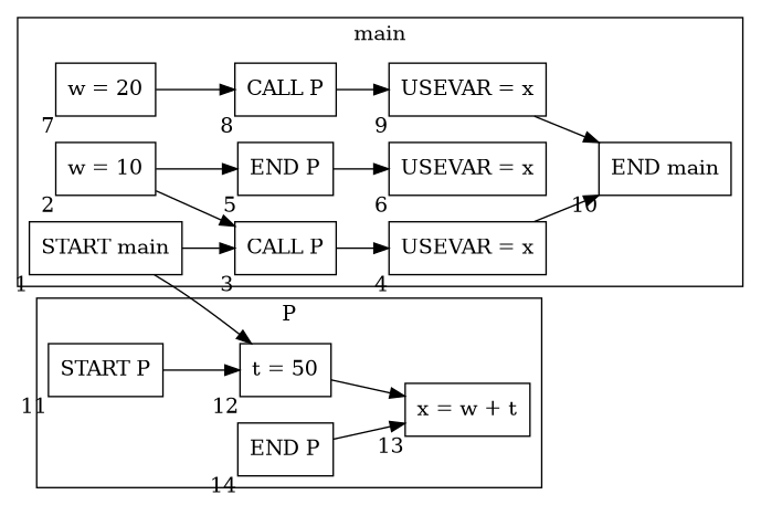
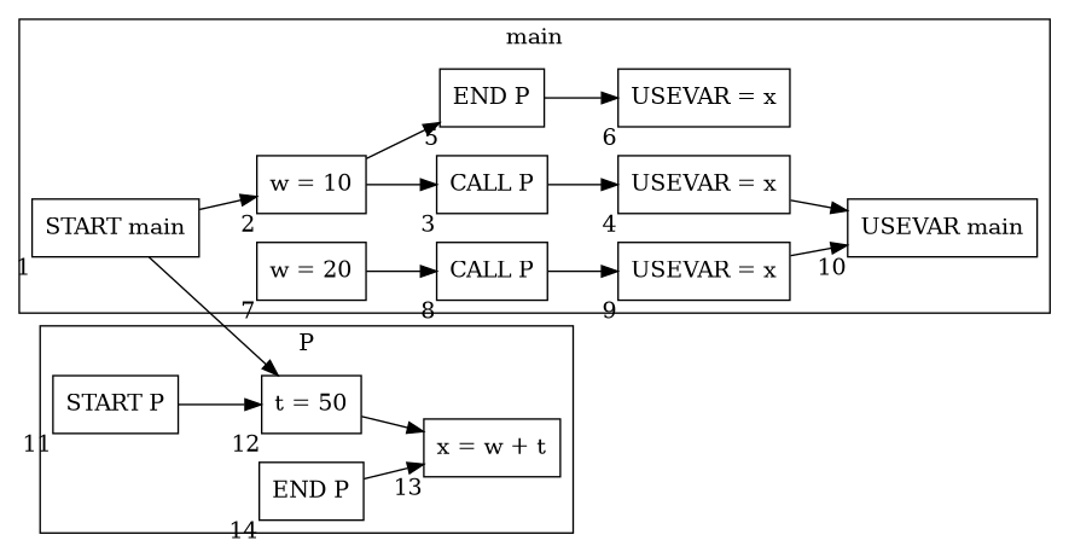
  digraph {
    rankdir=LR
    node [shape=box]
    n1 [label="START main" xlabel=1]
    n2 [label="w = 10" xlabel=2]
    n3 [label="w = 20" xlabel=7]
    n4 [label="CALL P" xlabel=3]
    n5 [label="END P" xlabel=5]
    n6 [label="USEVAR = x" xlabel=4]
-   n7 [label="END main" xlabel=10]
+   n7 [label="USEVAR main" xlabel=10]
    n8 [label="USEVAR = x" xlabel=6]
    n9 [label="USEVAR = x" xlabel=9]
    n10 [label="CALL P" xlabel=8]
    n11 [label="START P" xlabel=11]
    n12 [label="t = 50" xlabel=12]
    n13 [label="x = w + t" xlabel=13]
    n14 [label="END P" xlabel=14]
    subgraph cluster_1 {
      label=main
      n1
      n2
      n3
      n4
      n5
      n6
      n7
      n8
      n9
      n10
    }
    subgraph cluster_2 {
      label=P
      n11
      n12
      n13
      n14
    }
-   n1 -> n4
+   n1 -> n2
    n1 -> n12
    n2 -> n4
    n2 -> n5
    n3 -> n10
    n4 -> n6
    n5 -> n8
    n6 -> n7
    n9 -> n7
    n10 -> n9
    n11 -> n12
    n12 -> n13
    n14 -> n13
  }
